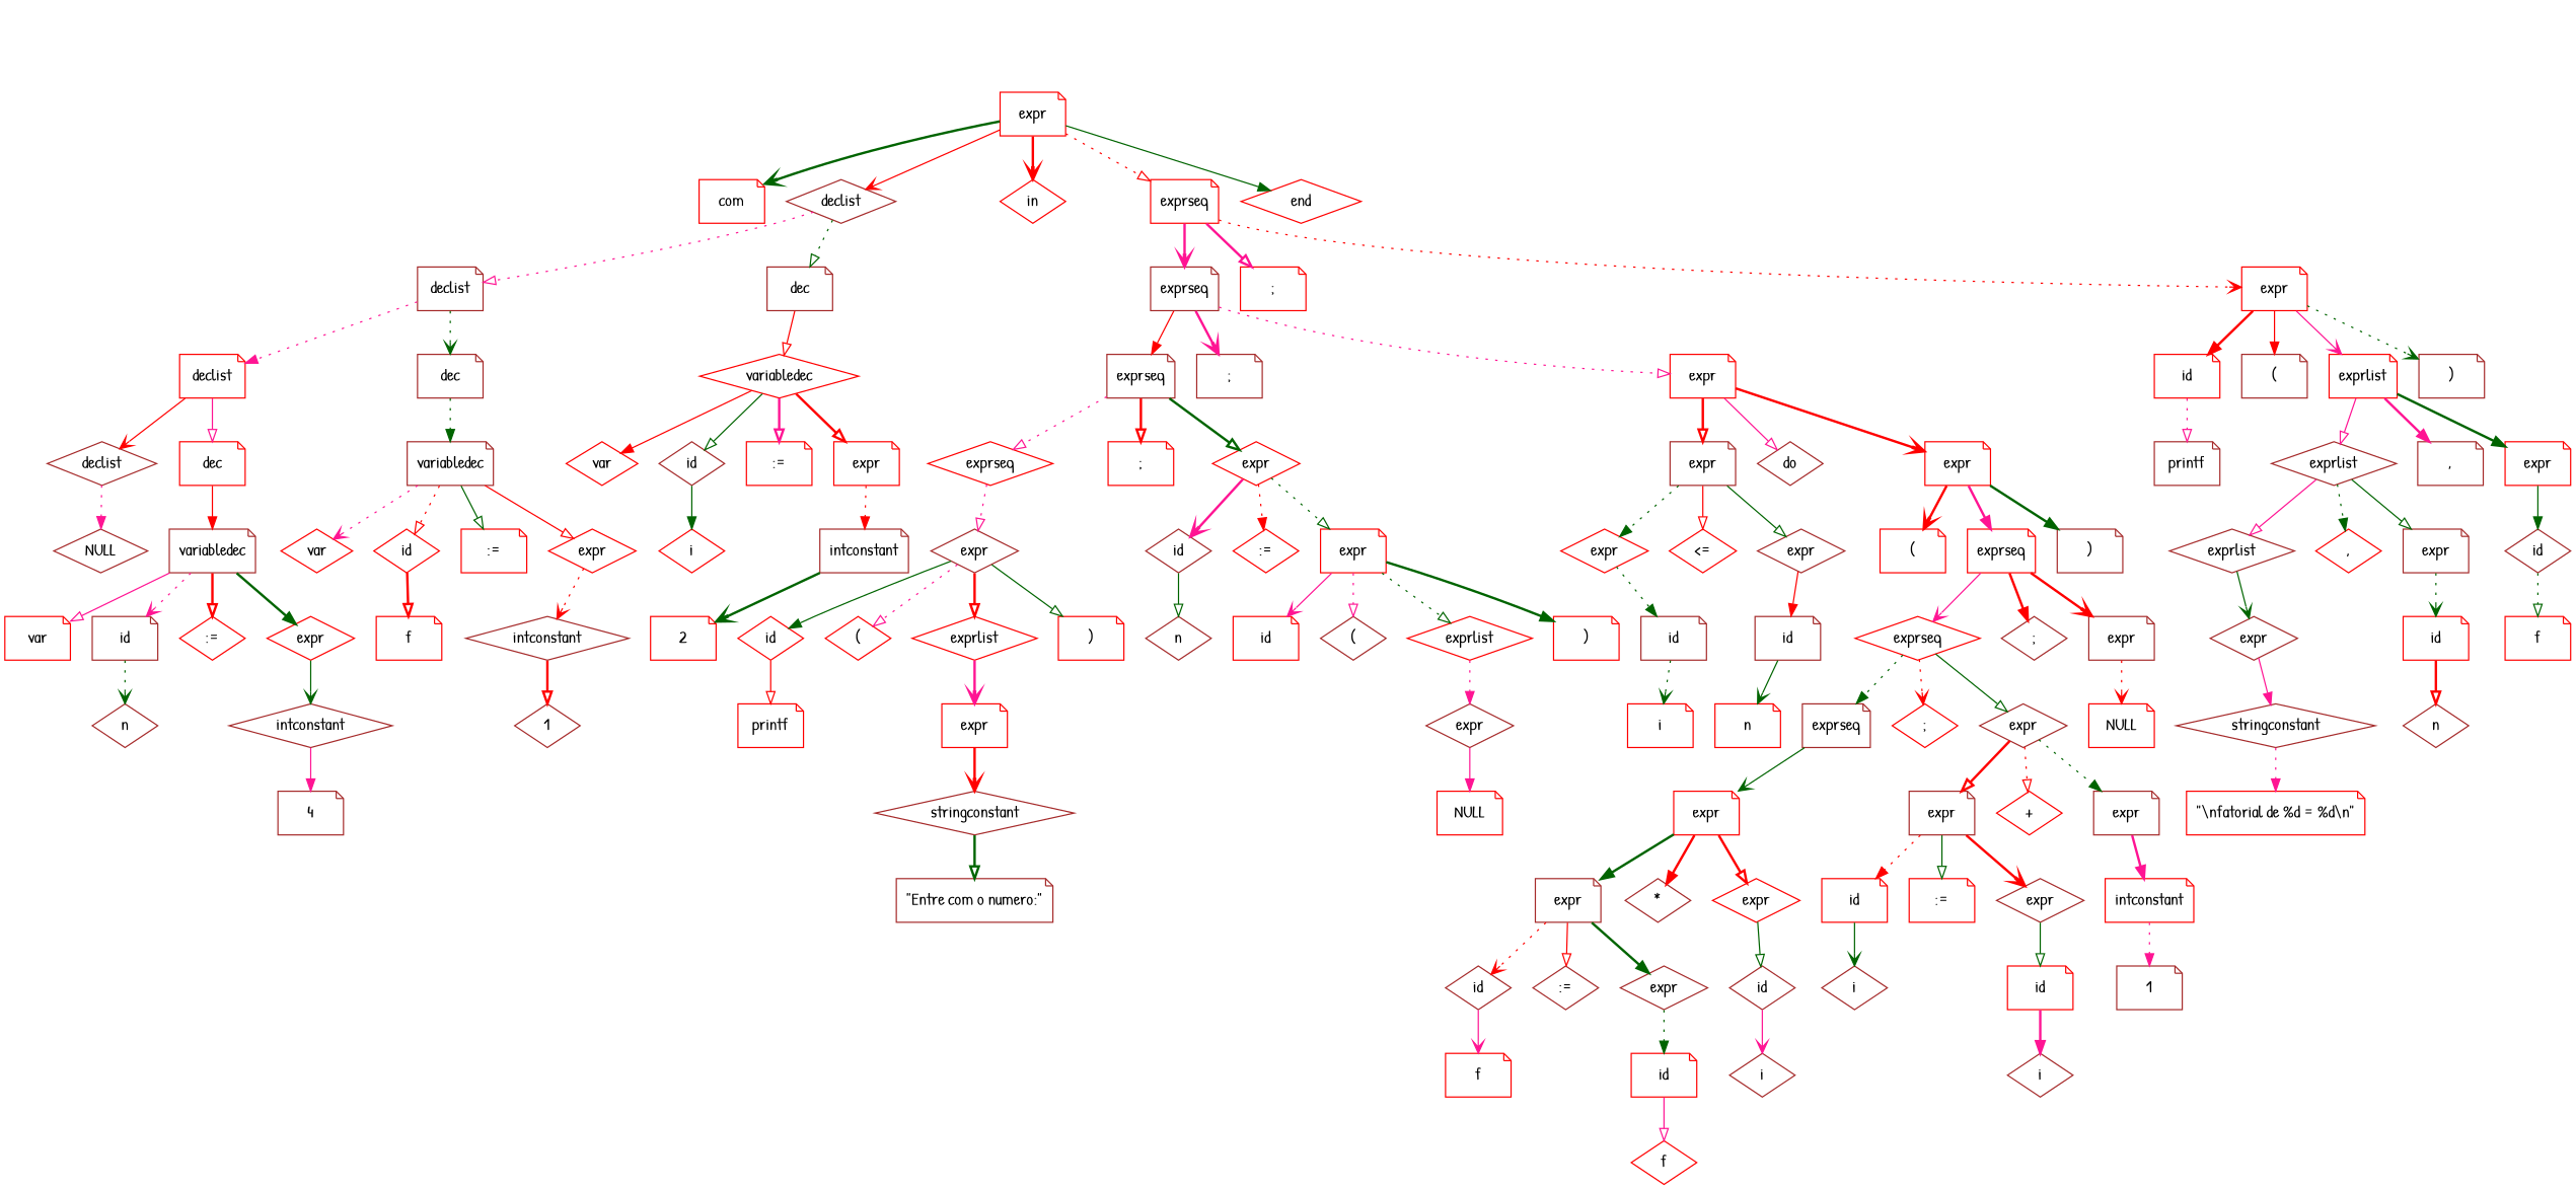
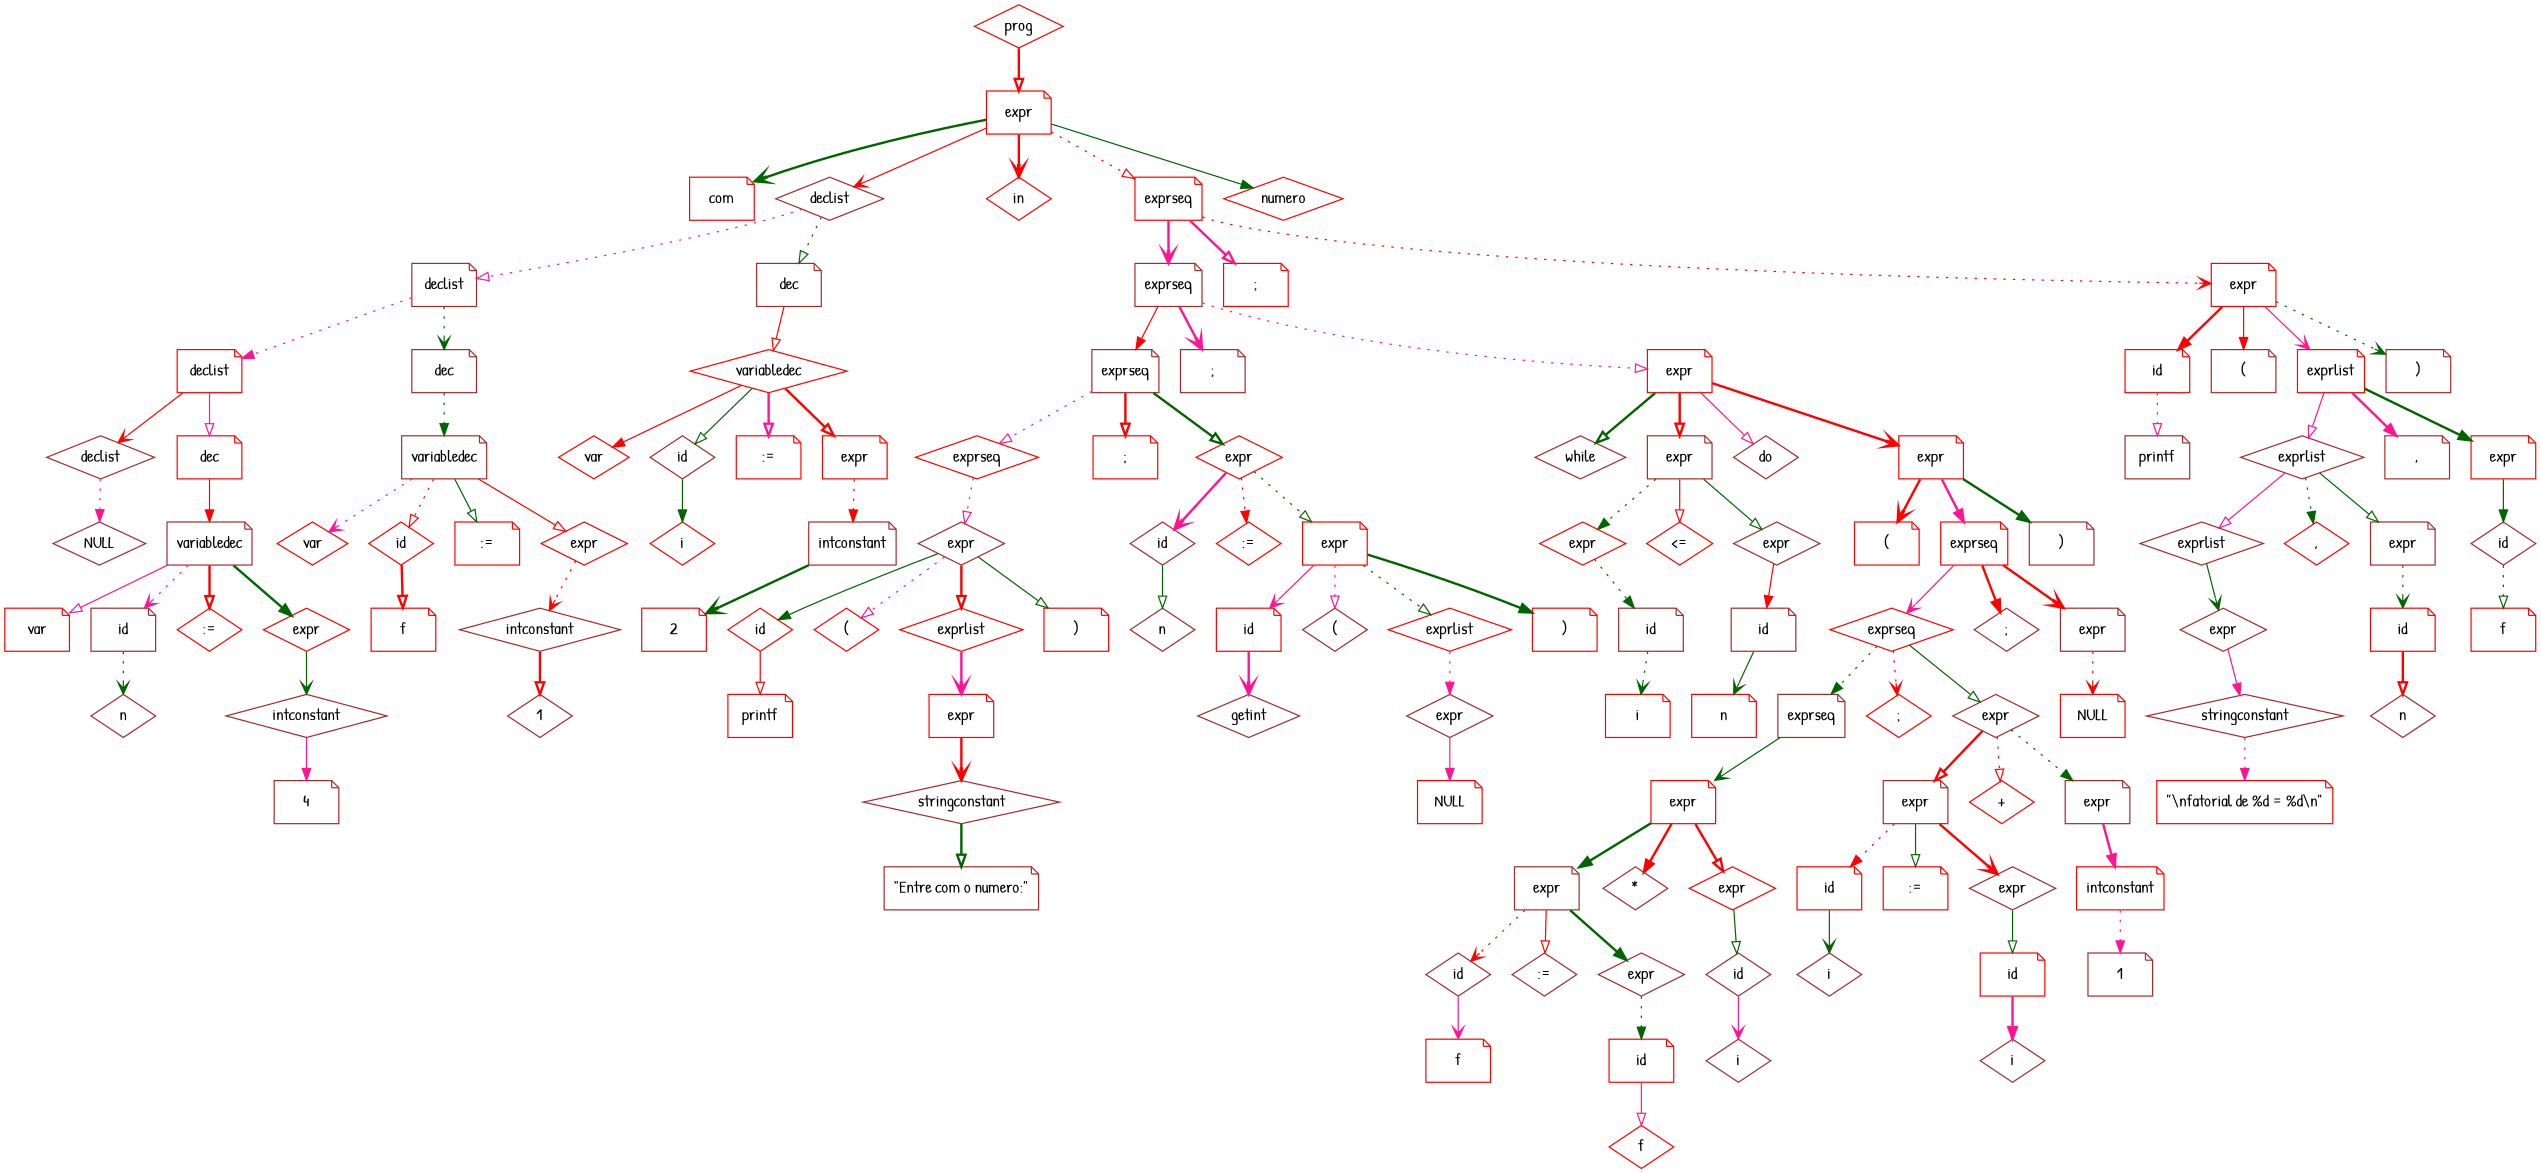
  digraph {
    fontname="Patrick Hand"
    fontsize=12
    node [color=red fontname="Patrick Hand" shape=note]
    edge [arrowhead=onormal color=darkgreen fontname="Patrick Hand" style=solid]
+   n1 [label=prog shape=diamond]
    n2 [label=expr]
    n3 [label=com]
    n4 [color=brown label=declist shape=diamond]
    n5 [label=in shape=diamond]
    n6 [label=exprseq]
-   n7 [label=end shape=diamond]
+   n7 [label=numero shape=diamond]
    n8 [color=brown label=declist]
    n9 [color=brown label=dec]
    n10 [color=brown label=exprseq]
    n11 [label=";"]
    n12 [label=expr]
    n13 [label=declist]
    n14 [color=brown label=dec]
    n15 [label=variabledec shape=diamond]
    n16 [color=brown label=declist shape=diamond]
    n17 [label=dec]
    n18 [color=brown label=variabledec]
    n19 [color=brown label=NULL shape=diamond]
    n20 [color=brown label=variabledec]
    n21 [label=var]
    n22 [color=brown label=id]
    n23 [label=":=" shape=diamond]
    n24 [label=expr shape=diamond]
    n25 [color=brown label=n shape=diamond]
    n26 [color=brown label=intconstant shape=diamond]
    n27 [color=brown label=4]
    n28 [label=var shape=diamond]
    n29 [label=id shape=diamond]
    n30 [label=":="]
    n31 [label=expr shape=diamond]
    n32 [label=f]
    n33 [color=brown label=intconstant shape=diamond]
    n34 [color=brown label=1 shape=diamond]
    n35 [label=var shape=diamond]
    n36 [color=brown label=id shape=diamond]
    n37 [label=":="]
    n38 [label=expr]
    n39 [label=i shape=diamond]
    n40 [color=brown label=intconstant]
    n41 [label=2]
    n42 [color=brown label=exprseq]
    n43 [color=brown label=";"]
    n44 [label=expr]
    n45 [label=id]
    n46 [color=brown label="("]
    n47 [label=exprlist]
    n48 [color=brown label=")"]
    n49 [label=exprseq shape=diamond]
    n50 [label=";"]
    n51 [label=expr shape=diamond]
+   n52 [color=brown label=while shape=diamond]
    n53 [color=brown label=expr]
    n54 [color=brown label=do shape=diamond]
    n55 [label=expr]
    n56 [color=brown label=expr shape=diamond]
    n57 [color=brown label=id shape=diamond]
    n58 [label=":=" shape=diamond]
    n59 [label=expr]
    n60 [label=id shape=diamond]
    n61 [label="(" shape=diamond]
    n62 [label=exprlist shape=diamond]
    n63 [label=")"]
    n64 [label=printf]
    n65 [label=expr]
    n66 [color=brown label=stringconstant shape=diamond]
    n67 [color=brown label="\"Entre com o numero:\""]
    n68 [color=brown label=n shape=diamond]
    n69 [label=id]
    n70 [color=brown label="(" shape=diamond]
    n71 [label=exprlist shape=diamond]
    n72 [label=")"]
+   n73 [color=brown label=getint shape=diamond]
    n74 [color=brown label=expr shape=diamond]
    n75 [label=NULL]
    n76 [label=expr shape=diamond]
    n77 [label="<=" shape=diamond]
    n78 [color=brown label=expr shape=diamond]
    n79 [label="("]
    n80 [label=exprseq]
    n81 [color=brown label=")"]
    n82 [color=brown label=id]
    n83 [color=brown label=id]
    n84 [label=i]
    n85 [label=n]
    n86 [label=exprseq shape=diamond]
    n87 [color=brown label=";" shape=diamond]
    n88 [color=brown label=expr]
    n89 [color=brown label=exprseq]
    n90 [label=";" shape=diamond]
    n91 [color=brown label=expr shape=diamond]
    n92 [label=NULL]
    n93 [label=expr]
    n94 [color=brown label=expr]
    n95 [label="+" shape=diamond]
    n96 [color=brown label=expr]
    n97 [color=brown label=expr]
    n98 [color=brown label="*" shape=diamond]
    n99 [label=expr shape=diamond]
    n100 [color=brown label=id shape=diamond]
    n101 [color=brown label=":=" shape=diamond]
    n102 [color=brown label=expr shape=diamond]
    n103 [color=brown label=id shape=diamond]
    n104 [label=f]
    n105 [label=id]
    n106 [label=f shape=diamond]
    n107 [color=brown label=i shape=diamond]
    n108 [label=id]
    n109 [label=":="]
    n110 [color=brown label=expr shape=diamond]
    n111 [label=intconstant]
    n112 [color=brown label=i shape=diamond]
    n113 [label=id]
    n114 [color=brown label=i shape=diamond]
    n115 [color=brown label=1]
    n116 [color=brown label=printf]
    n117 [color=brown label=exprlist shape=diamond]
    n118 [color=brown label=","]
    n119 [label=expr]
    n120 [color=brown label=exprlist shape=diamond]
    n121 [label="," shape=diamond]
    n122 [color=brown label=expr]
    n123 [color=brown label=id shape=diamond]
    n124 [color=brown label=expr shape=diamond]
    n125 [label=id]
    n126 [color=brown label=stringconstant shape=diamond]
    n127 [label="\"\\nfatorial de %d = %d\\n\""]
    n128 [color=brown label=n shape=diamond]
    n129 [label=f]
+   n1 -> n2 [color=red style=bold]
    n2 -> n3 [arrowhead=vee style=bold]
    n2 -> n4 [arrowhead=vee color=red]
    n2 -> n5 [arrowhead=vee color=red style=bold]
    n2 -> n6 [color=red style=dotted]
    n2 -> n7 [arrowhead=normal]
    n4 -> n8 [color=deeppink style=dotted]
    n4 -> n9 [style=dotted]
    n6 -> n10 [arrowhead=vee color=deeppink style=bold]
    n6 -> n11 [color=deeppink style=bold]
    n6 -> n12 [arrowhead=vee color=red style=dotted]
    n8 -> n13 [arrowhead=normal color=deeppink style=dotted]
    n8 -> n14 [arrowhead=vee style=dotted]
    n9 -> n15 [color=red]
    n10 -> n42 [arrowhead=normal color=red]
    n10 -> n43 [arrowhead=vee color=deeppink style=bold]
    n10 -> n44 [color=deeppink style=dotted]
    n12 -> n45 [arrowhead=normal color=red style=bold]
    n12 -> n46 [arrowhead=normal color=red]
    n12 -> n47 [arrowhead=vee color=deeppink]
    n12 -> n48 [arrowhead=vee style=dotted]
    n13 -> n16 [arrowhead=vee color=red]
    n13 -> n17 [color=deeppink]
    n14 -> n18 [arrowhead=normal style=dotted]
    n15 -> n35 [arrowhead=normal color=red]
    n15 -> n36
    n15 -> n37 [color=deeppink style=bold]
    n15 -> n38 [color=red style=bold]
    n16 -> n19 [arrowhead=normal color=deeppink style=dotted]
    n17 -> n20 [arrowhead=normal color=red]
    n18 -> n28 [arrowhead=vee color=deeppink style=dotted]
    n18 -> n29 [color=red style=dotted]
    n18 -> n30
    n18 -> n31 [color=red]
    n20 -> n21 [color=deeppink]
    n20 -> n22 [arrowhead=vee color=deeppink style=dotted]
    n20 -> n23 [color=red style=bold]
    n20 -> n24 [arrowhead=normal style=bold]
    n22 -> n25 [arrowhead=vee style=dotted]
    n24 -> n26 [arrowhead=vee]
    n26 -> n27 [arrowhead=normal color=deeppink]
    n29 -> n32 [color=red style=bold]
    n31 -> n33 [arrowhead=vee color=red style=dotted]
    n33 -> n34 [color=red style=bold]
    n36 -> n39 [arrowhead=normal]
    n38 -> n40 [arrowhead=normal color=red style=dotted]
    n40 -> n41 [arrowhead=vee style=bold]
    n42 -> n49 [color=deeppink style=dotted]
    n42 -> n50 [color=red style=bold]
    n42 -> n51 [style=bold]
+   n44 -> n52 [style=bold]
    n44 -> n53 [color=red style=bold]
    n44 -> n54 [color=deeppink]
    n44 -> n55 [arrowhead=vee color=red style=bold]
    n45 -> n116 [color=deeppink style=dotted]
    n47 -> n117 [color=deeppink]
    n47 -> n118 [arrowhead=normal color=deeppink style=bold]
    n47 -> n119 [arrowhead=normal style=bold]
    n49 -> n56 [color=deeppink style=dotted]
    n51 -> n57 [arrowhead=vee color=deeppink style=bold]
    n51 -> n58 [arrowhead=normal color=red style=dotted]
    n51 -> n59 [style=dotted]
    n53 -> n76 [arrowhead=normal style=dotted]
    n53 -> n77 [color=red]
    n53 -> n78
    n55 -> n79 [arrowhead=vee color=red style=bold]
    n55 -> n80 [arrowhead=normal color=deeppink style=bold]
    n55 -> n81 [arrowhead=normal style=bold]
    n56 -> n60 [arrowhead=normal]
    n56 -> n61 [color=deeppink style=dotted]
    n56 -> n62 [color=red style=bold]
    n56 -> n63
    n57 -> n68
    n59 -> n69 [arrowhead=vee color=deeppink]
    n59 -> n70 [color=deeppink style=dotted]
    n59 -> n71 [style=dotted]
    n59 -> n72 [arrowhead=normal style=bold]
    n60 -> n64 [color=red]
    n62 -> n65 [arrowhead=vee color=deeppink style=bold]
    n65 -> n66 [arrowhead=vee color=red style=bold]
    n66 -> n67 [style=bold]
+   n69 -> n73 [arrowhead=vee color=deeppink style=bold]
    n71 -> n74 [arrowhead=normal color=deeppink style=dotted]
    n74 -> n75 [arrowhead=normal color=deeppink]
    n76 -> n82 [arrowhead=normal style=dotted]
    n78 -> n83 [arrowhead=normal color=red]
    n80 -> n86 [arrowhead=vee color=deeppink]
    n80 -> n87 [arrowhead=normal color=red style=bold]
    n80 -> n88 [arrowhead=vee color=red style=bold]
    n82 -> n84 [arrowhead=vee style=dotted]
    n83 -> n85 [arrowhead=vee]
    n86 -> n89 [arrowhead=normal style=dotted]
    n86 -> n90 [arrowhead=vee color=red style=dotted]
    n86 -> n91
    n88 -> n92 [arrowhead=vee color=red style=dotted]
    n89 -> n93 [arrowhead=vee]
    n91 -> n94 [color=red style=bold]
    n91 -> n95 [color=red style=dotted]
    n91 -> n96 [arrowhead=normal style=dotted]
    n93 -> n97 [arrowhead=normal style=bold]
    n93 -> n98 [arrowhead=normal color=red style=bold]
    n93 -> n99 [color=red style=bold]
    n94 -> n108 [arrowhead=normal color=red style=dotted]
    n94 -> n109
    n94 -> n110 [arrowhead=vee color=red style=bold]
    n96 -> n111 [arrowhead=normal color=deeppink style=bold]
    n97 -> n100 [arrowhead=vee color=red style=dotted]
    n97 -> n101 [color=red]
    n97 -> n102 [arrowhead=normal style=bold]
    n99 -> n103
    n100 -> n104 [arrowhead=vee color=deeppink]
    n102 -> n105 [arrowhead=normal style=dotted]
    n103 -> n107 [arrowhead=vee color=deeppink]
    n105 -> n106 [color=deeppink]
    n108 -> n112 [arrowhead=vee]
    n110 -> n113
    n111 -> n115 [arrowhead=normal color=deeppink style=dotted]
    n113 -> n114 [arrowhead=normal color=deeppink style=bold]
    n117 -> n120 [color=deeppink]
    n117 -> n121 [arrowhead=normal style=dotted]
    n117 -> n122
    n119 -> n123 [arrowhead=normal]
    n120 -> n124 [arrowhead=vee]
    n122 -> n125 [arrowhead=vee style=dotted]
    n123 -> n129 [style=dotted]
    n124 -> n126 [arrowhead=normal color=deeppink]
    n125 -> n128 [color=red style=bold]
    n126 -> n127 [arrowhead=normal color=deeppink style=dotted]
  }
